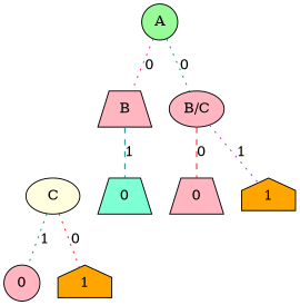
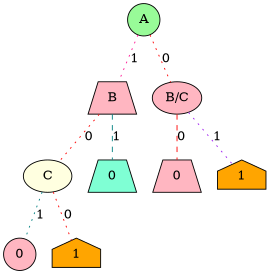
  graph {
    node [fillcolor=lightpink shape=trapezium style=filled]
    edge [color=teal style=dotted]
    n1 [fillcolor=palegreen label=A shape=circle]
    n2 [label=B]
    n3 [label="B/C" shape=ellipse]
    n4 [fillcolor=lightyellow label=C shape=ellipse]
    n5 [fillcolor=aquamarine label=0]
    n6 [label=0]
    n7 [fillcolor=orange label=1 shape=house]
    n8 [label=0 shape=circle]
    n9 [fillcolor=orange label=1 shape=house]
-   n1 -- n2 [color=deeppink label=0]
-   n1 -- n3 [label=0]
+   n1 -- n2 [color=deeppink label=1]
+   n1 -- n3 [color=red label=0]
+   n2 -- n4 [color=red label=0]
    n2 -- n5 [label=1 style=dashed]
    n3 -- n6 [color=red label=0 style=dashed]
    n3 -- n7 [color=purple label=1]
    n4 -- n8 [label=1]
    n4 -- n9 [color=red label=0]
  }
